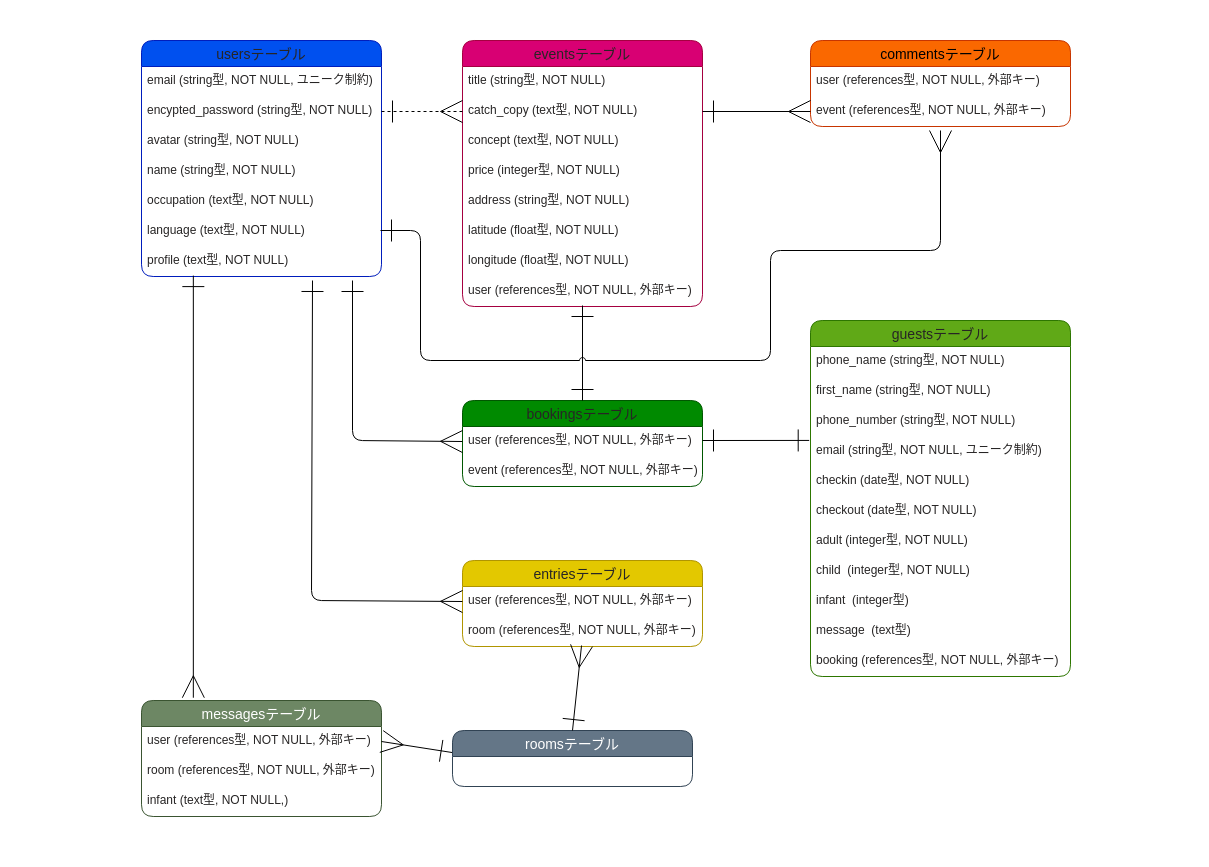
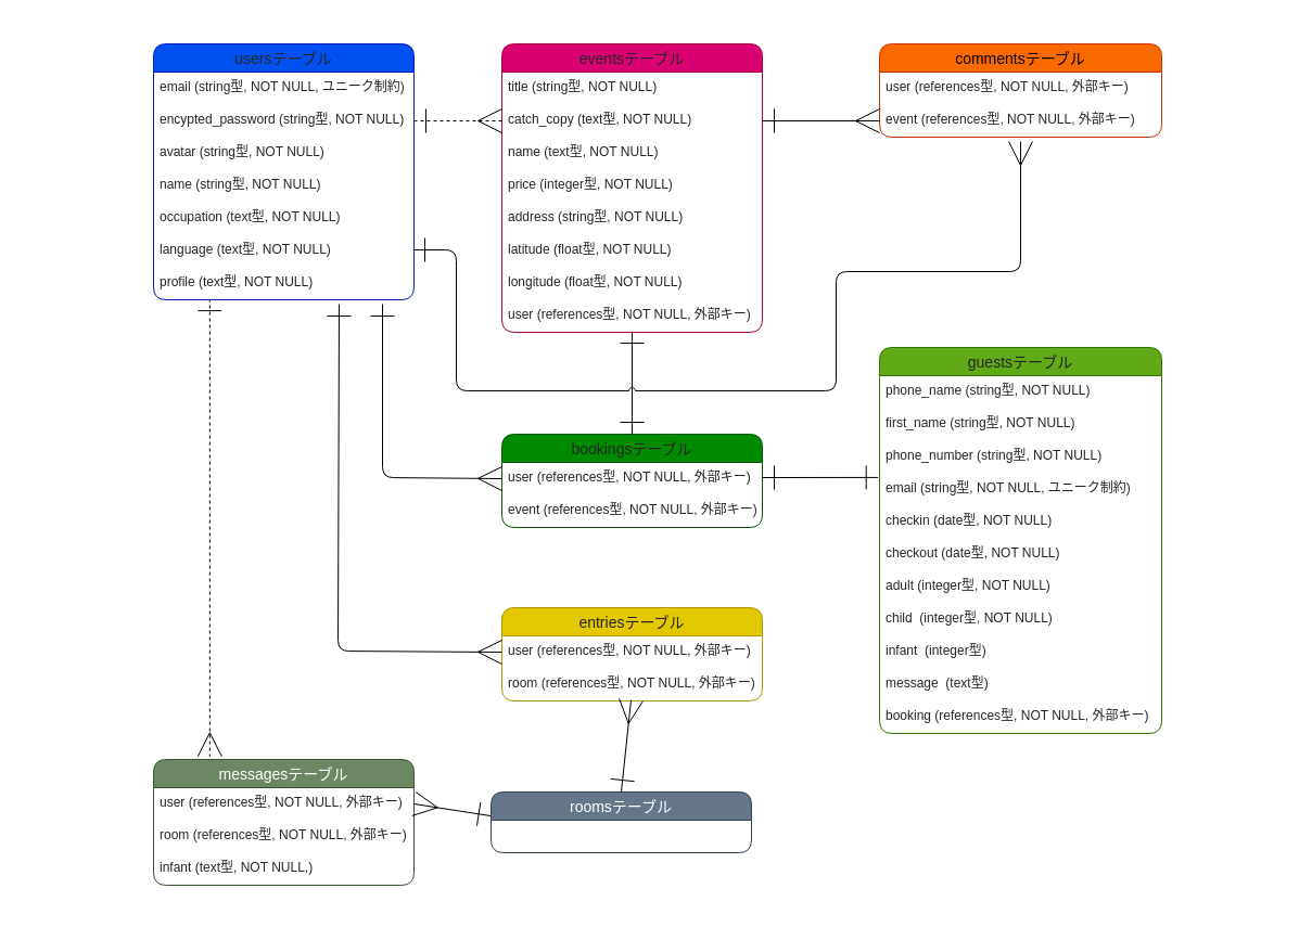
  <mxCell id="0" />
  <mxCell id="1" parent="0" />
  <mxCell id="2" value="usersテーブル" style="swimlane;fontStyle=0;childLayout=stackLayout;horizontal=1;startSize=26;horizontalStack=0;resizeParent=1;resizeParentMax=0;resizeLast=0;collapsible=1;marginBottom=0;align=center;fontSize=14;fillColor=#0050ef;fontColor=#272525;strokeColor=#001DBC;rounded=1;swimlaneFillColor=#FFFFFF;" parent="1" vertex="1"><mxGeometry x="141" y="40" width="240" height="236" as="geometry" /></mxCell>
  <mxCell id="3" value="email (string型, NOT NULL, ユニーク制約)" style="text;strokeColor=none;fillColor=none;spacingLeft=4;spacingRight=4;overflow=hidden;rotatable=0;points=[[0,0.5],[1,0.5]];portConstraint=eastwest;fontSize=12;rounded=1;fontColor=#272525;" parent="2" vertex="1"><mxGeometry y="26" width="240" height="30" as="geometry" /></mxCell>
  <mxCell id="4" value="encypted_password (string型, NOT NULL)" style="text;strokeColor=none;fillColor=none;spacingLeft=4;spacingRight=4;overflow=hidden;rotatable=0;points=[[0,0.5],[1,0.5]];portConstraint=eastwest;fontSize=12;rounded=1;fontColor=#272525;" parent="2" vertex="1"><mxGeometry y="56" width="240" height="30" as="geometry" /></mxCell>
  <mxCell id="5" value="avatar (string型, NOT NULL)" style="text;strokeColor=none;fillColor=none;spacingLeft=4;spacingRight=4;overflow=hidden;rotatable=0;points=[[0,0.5],[1,0.5]];portConstraint=eastwest;fontSize=12;rounded=1;fontColor=#272525;" parent="2" vertex="1"><mxGeometry y="86" width="240" height="30" as="geometry" /></mxCell>
  <mxCell id="6" value="name (string型, NOT NULL)" style="text;strokeColor=none;fillColor=none;spacingLeft=4;spacingRight=4;overflow=hidden;rotatable=0;points=[[0,0.5],[1,0.5]];portConstraint=eastwest;fontSize=12;rounded=1;fontColor=#272525;" parent="2" vertex="1"><mxGeometry y="116" width="240" height="30" as="geometry" /></mxCell>
  <mxCell id="7" value="occupation (text型, NOT NULL)" style="text;strokeColor=none;fillColor=none;spacingLeft=4;spacingRight=4;overflow=hidden;rotatable=0;points=[[0,0.5],[1,0.5]];portConstraint=eastwest;fontSize=12;rounded=1;fontColor=#272525;" parent="2" vertex="1"><mxGeometry y="146" width="240" height="30" as="geometry" /></mxCell>
  <mxCell id="8" value="language (text型, NOT NULL)" style="text;strokeColor=none;fillColor=none;spacingLeft=4;spacingRight=4;overflow=hidden;rotatable=0;points=[[0,0.5],[1,0.5]];portConstraint=eastwest;fontSize=12;rounded=1;fontColor=#272525;" parent="2" vertex="1"><mxGeometry y="176" width="240" height="30" as="geometry" /></mxCell>
  <mxCell id="9" value="profile (text型, NOT NULL)" style="text;strokeColor=none;fillColor=none;spacingLeft=4;spacingRight=4;overflow=hidden;rotatable=0;points=[[0,0.5],[1,0.5]];portConstraint=eastwest;fontSize=12;rounded=1;fontColor=#272525;" parent="2" vertex="1"><mxGeometry y="206" width="240" height="30" as="geometry" /></mxCell>
  <mxCell id="10" value="eventsテーブル" style="swimlane;fontStyle=0;childLayout=stackLayout;horizontal=1;startSize=26;horizontalStack=0;resizeParent=1;resizeParentMax=0;resizeLast=0;collapsible=1;marginBottom=0;align=center;fontSize=14;fillColor=#d80073;fontColor=#272525;strokeColor=#A50040;rounded=1;labelBackgroundColor=none;swimlaneFillColor=#FFFFFF;" parent="1" vertex="1"><mxGeometry x="462" y="40" width="240" height="266" as="geometry" /></mxCell>
  <mxCell id="11" value="title (string型, NOT NULL)" style="text;strokeColor=none;fillColor=none;spacingLeft=4;spacingRight=4;overflow=hidden;rotatable=0;points=[[0,0.5],[1,0.5]];portConstraint=eastwest;fontSize=12;rounded=1;fontColor=#272525;" parent="10" vertex="1"><mxGeometry y="26" width="240" height="30" as="geometry" /></mxCell>
  <mxCell id="12" value="catch_copy (text型, NOT NULL)&#10; " style="text;strokeColor=none;fillColor=none;spacingLeft=4;spacingRight=4;overflow=hidden;rotatable=0;points=[[0,0.5],[1,0.5]];portConstraint=eastwest;fontSize=12;rounded=1;fontColor=#272525;" parent="10" vertex="1"><mxGeometry y="56" width="240" height="30" as="geometry" /></mxCell>
- <mxCell id="13" value="concept (text型, NOT NULL)&#10; " style="text;strokeColor=none;fillColor=none;spacingLeft=4;spacingRight=4;overflow=hidden;rotatable=0;points=[[0,0.5],[1,0.5]];portConstraint=eastwest;fontSize=12;rounded=1;fontColor=#272525;" parent="10" vertex="1"><mxGeometry y="86" width="240" height="30" as="geometry" /></mxCell>
+ <mxCell id="13" value="name (text型, NOT NULL)&#10; " style="text;strokeColor=none;fillColor=none;spacingLeft=4;spacingRight=4;overflow=hidden;rotatable=0;points=[[0,0.5],[1,0.5]];portConstraint=eastwest;fontSize=12;rounded=1;fontColor=#272525;" parent="10" vertex="1"><mxGeometry y="86" width="240" height="30" as="geometry" /></mxCell>
  <mxCell id="14" value="price (integer型, NOT NULL)" style="text;strokeColor=none;fillColor=none;spacingLeft=4;spacingRight=4;overflow=hidden;rotatable=0;points=[[0,0.5],[1,0.5]];portConstraint=eastwest;fontSize=12;rounded=1;fontColor=#272525;" parent="10" vertex="1"><mxGeometry y="116" width="240" height="30" as="geometry" /></mxCell>
  <mxCell id="15" value="address (string型, NOT NULL)" style="text;strokeColor=none;fillColor=none;spacingLeft=4;spacingRight=4;overflow=hidden;rotatable=0;points=[[0,0.5],[1,0.5]];portConstraint=eastwest;fontSize=12;rounded=1;fontColor=#272525;" parent="10" vertex="1"><mxGeometry y="146" width="240" height="30" as="geometry" /></mxCell>
  <mxCell id="16" value="latitude (float型, NOT NULL)" style="text;strokeColor=none;fillColor=none;spacingLeft=4;spacingRight=4;overflow=hidden;rotatable=0;points=[[0,0.5],[1,0.5]];portConstraint=eastwest;fontSize=12;rounded=1;fontColor=#272525;" parent="10" vertex="1"><mxGeometry y="176" width="240" height="30" as="geometry" /></mxCell>
  <mxCell id="17" value="longitude (float型, NOT NULL)" style="text;strokeColor=none;fillColor=none;spacingLeft=4;spacingRight=4;overflow=hidden;rotatable=0;points=[[0,0.5],[1,0.5]];portConstraint=eastwest;fontSize=12;rounded=1;fontColor=#272525;" parent="10" vertex="1"><mxGeometry y="206" width="240" height="30" as="geometry" /></mxCell>
  <mxCell id="18" value="user (references型, NOT NULL, 外部キー)" style="text;strokeColor=none;fillColor=none;spacingLeft=4;spacingRight=4;overflow=hidden;rotatable=0;points=[[0,0.5],[1,0.5]];portConstraint=eastwest;fontSize=12;rounded=1;fontColor=#272525;" parent="10" vertex="1"><mxGeometry y="236" width="240" height="30" as="geometry" /></mxCell>
  <mxCell id="19" style="edgeStyle=none;html=1;entryX=0;entryY=0.5;entryDx=0;entryDy=0;startArrow=ERone;startFill=0;strokeColor=#000000;endArrow=ERmany;endFill=0;endSize=20;startSize=20;fontColor=#272525;dashed=1;" parent="1" source="4" target="12" edge="1"><mxGeometry relative="1" as="geometry"><mxPoint x="381" y="171" as="sourcePoint" /><mxPoint x="489.08" y="201.02" as="targetPoint" /></mxGeometry></mxCell>
  <mxCell id="20" value="bookingsテーブル" style="swimlane;fontStyle=0;childLayout=stackLayout;horizontal=1;startSize=26;horizontalStack=0;resizeParent=1;resizeParentMax=0;resizeLast=0;collapsible=1;marginBottom=0;align=center;fontSize=14;fillColor=#008a00;fontColor=#272525;strokeColor=#005700;rounded=1;swimlaneFillColor=#FFFFFF;" parent="1" vertex="1"><mxGeometry x="462" y="400" width="240" height="86" as="geometry" /></mxCell>
  <mxCell id="21" value="user (references型, NOT NULL, 外部キー)" style="text;strokeColor=none;fillColor=none;spacingLeft=4;spacingRight=4;overflow=hidden;rotatable=0;points=[[0,0.5],[1,0.5]];portConstraint=eastwest;fontSize=12;rounded=1;fontColor=#272525;" parent="20" vertex="1"><mxGeometry y="26" width="240" height="30" as="geometry" /></mxCell>
  <mxCell id="22" value="event (references型, NOT NULL, 外部キー)" style="text;strokeColor=none;fillColor=none;spacingLeft=4;spacingRight=4;overflow=hidden;rotatable=0;points=[[0,0.5],[1,0.5]];portConstraint=eastwest;fontSize=12;rounded=1;fontColor=#272525;" parent="20" vertex="1"><mxGeometry y="56" width="240" height="30" as="geometry" /></mxCell>
  <mxCell id="23" style="edgeStyle=none;html=1;entryX=0;entryY=0.5;entryDx=0;entryDy=0;endArrow=ERmany;endFill=0;startArrow=ERone;startFill=0;endSize=20;startSize=20;fontColor=#272525;strokeColor=#000000;" parent="1" target="21" edge="1"><mxGeometry relative="1" as="geometry"><mxPoint x="352" y="280" as="sourcePoint" /><mxPoint x="621" y="400" as="targetPoint" /><Array as="points"><mxPoint x="352" y="440" /></Array></mxGeometry></mxCell>
  <mxCell id="24" value="" style="fontSize=12;html=1;endArrow=ERone;startArrow=ERone;exitX=0.5;exitY=0;exitDx=0;exitDy=0;startFill=0;endFill=0;endSize=20;startSize=20;entryX=0.5;entryY=0.967;entryDx=0;entryDy=0;entryPerimeter=0;fontColor=#272525;strokeColor=#000000;" parent="1" source="20" target="18" edge="1"><mxGeometry width="100" height="100" relative="1" as="geometry"><mxPoint x="461" y="490" as="sourcePoint" /><mxPoint x="621" y="310" as="targetPoint" /></mxGeometry></mxCell>
  <mxCell id="25" value="entriesテーブル" style="swimlane;fontStyle=0;childLayout=stackLayout;horizontal=1;startSize=26;horizontalStack=0;resizeParent=1;resizeParentMax=0;resizeLast=0;collapsible=1;marginBottom=0;align=center;fontSize=14;fillColor=#e3c800;fontColor=#272525;strokeColor=#B09500;rounded=1;swimlaneFillColor=#FFFFFF;" parent="1" vertex="1"><mxGeometry x="462" y="560" width="240" height="86" as="geometry" /></mxCell>
  <mxCell id="26" value="user (references型, NOT NULL, 外部キー)" style="text;strokeColor=none;fillColor=none;spacingLeft=4;spacingRight=4;overflow=hidden;rotatable=0;points=[[0,0.5],[1,0.5]];portConstraint=eastwest;fontSize=12;rounded=1;fontColor=#272525;" parent="25" vertex="1"><mxGeometry y="26" width="240" height="30" as="geometry" /></mxCell>
  <mxCell id="27" value="room (references型, NOT NULL, 外部キー)" style="text;strokeColor=none;fillColor=none;spacingLeft=4;spacingRight=4;overflow=hidden;rotatable=0;points=[[0,0.5],[1,0.5]];portConstraint=eastwest;fontSize=12;rounded=1;fontColor=#272525;" parent="25" vertex="1"><mxGeometry y="56" width="240" height="30" as="geometry" /></mxCell>
  <mxCell id="28" value="roomsテーブル" style="swimlane;fontStyle=0;childLayout=stackLayout;horizontal=1;startSize=26;horizontalStack=0;resizeParent=1;resizeParentMax=0;resizeLast=0;collapsible=1;marginBottom=0;align=center;fontSize=14;fillColor=#647687;strokeColor=#314354;rounded=1;swimlaneFillColor=#FFFFFF;fontColor=#ffffff;" parent="1" vertex="1"><mxGeometry x="452" y="730" width="240" height="56" as="geometry" /></mxCell>
  <mxCell id="29" value="messagesテーブル" style="swimlane;fontStyle=0;childLayout=stackLayout;horizontal=1;startSize=26;horizontalStack=0;resizeParent=1;resizeParentMax=0;resizeLast=0;collapsible=1;marginBottom=0;align=center;fontSize=14;fillColor=#6d8764;fontColor=#ffffff;strokeColor=#3A5431;rounded=1;swimlaneFillColor=#FFFFFF;" parent="1" vertex="1"><mxGeometry x="141" y="700" width="240" height="116" as="geometry" /></mxCell>
  <mxCell id="30" value="user (references型, NOT NULL, 外部キー)" style="text;strokeColor=none;fillColor=none;spacingLeft=4;spacingRight=4;overflow=hidden;rotatable=0;points=[[0,0.5],[1,0.5]];portConstraint=eastwest;fontSize=12;rounded=1;fontColor=#272525;" parent="29" vertex="1"><mxGeometry y="26" width="240" height="30" as="geometry" /></mxCell>
  <mxCell id="31" value="room (references型, NOT NULL, 外部キー)" style="text;strokeColor=none;fillColor=none;spacingLeft=4;spacingRight=4;overflow=hidden;rotatable=0;points=[[0,0.5],[1,0.5]];portConstraint=eastwest;fontSize=12;rounded=1;fontColor=#272525;" parent="29" vertex="1"><mxGeometry y="56" width="240" height="30" as="geometry" /></mxCell>
  <mxCell id="32" value="infant (text型, NOT NULL,)" style="text;strokeColor=none;fillColor=none;spacingLeft=4;spacingRight=4;overflow=hidden;rotatable=0;points=[[0,0.5],[1,0.5]];portConstraint=eastwest;fontSize=12;rounded=1;fontColor=#272525;" parent="29" vertex="1"><mxGeometry y="86" width="240" height="30" as="geometry" /></mxCell>
  <mxCell id="33" style="edgeStyle=none;html=1;entryX=1;entryY=0.5;entryDx=0;entryDy=0;endArrow=ERmany;endFill=0;startArrow=ERone;startFill=0;endSize=20;startSize=20;exitX=-0.002;exitY=0.393;exitDx=0;exitDy=0;exitPerimeter=0;fontColor=#272525;strokeColor=#000000;" parent="1" source="28" target="30" edge="1"><mxGeometry relative="1" as="geometry"><mxPoint x="496" y="742" as="sourcePoint" /><mxPoint x="531" y="650" as="targetPoint" /></mxGeometry></mxCell>
  <mxCell id="34" style="edgeStyle=none;html=1;endArrow=ERmany;endFill=0;startArrow=ERone;startFill=0;endSize=20;startSize=20;exitX=0.5;exitY=0;exitDx=0;exitDy=0;entryX=0.496;entryY=0.967;entryDx=0;entryDy=0;entryPerimeter=0;fontColor=#272525;strokeColor=#000000;" parent="1" source="28" target="27" edge="1"><mxGeometry relative="1" as="geometry"><mxPoint x="391" y="451" as="sourcePoint" /><mxPoint x="621" y="650" as="targetPoint" /></mxGeometry></mxCell>
- <mxCell id="35" style="edgeStyle=none;html=1;endArrow=ERmany;endFill=0;startArrow=ERone;startFill=0;endSize=20;startSize=20;entryX=0.216;entryY=-0.024;entryDx=0;entryDy=0;entryPerimeter=0;fontColor=#272525;strokeColor=#000000;exitX=0.216;exitY=0.97;exitDx=0;exitDy=0;exitPerimeter=0;" parent="1" target="29" edge="1" source="9"><mxGeometry relative="1" as="geometry"><mxPoint x="192" y="280" as="sourcePoint" /><mxPoint x="192" y="690" as="targetPoint" /></mxGeometry></mxCell>
+ <mxCell id="35" style="edgeStyle=none;html=1;endArrow=ERmany;endFill=0;startArrow=ERone;startFill=0;endSize=20;startSize=20;entryX=0.216;entryY=-0.024;entryDx=0;entryDy=0;entryPerimeter=0;fontColor=#272525;strokeColor=#000000;exitX=0.216;exitY=0.97;exitDx=0;exitDy=0;exitPerimeter=0;dashed=1;" parent="1" target="29" edge="1" source="9"><mxGeometry relative="1" as="geometry"><mxPoint x="192" y="280" as="sourcePoint" /><mxPoint x="192" y="690" as="targetPoint" /></mxGeometry></mxCell>
  <mxCell id="36" style="edgeStyle=none;html=1;endArrow=ERmany;endFill=0;startArrow=ERone;startFill=0;endSize=20;startSize=20;fontColor=#272525;strokeColor=#000000;" parent="1" edge="1"><mxGeometry relative="1" as="geometry"><mxPoint x="312" y="280" as="sourcePoint" /><mxPoint x="462" y="601" as="targetPoint" /><Array as="points"><mxPoint x="311" y="600" /></Array></mxGeometry></mxCell>
  <mxCell id="37" value="guestsテーブル" style="swimlane;fontStyle=0;childLayout=stackLayout;horizontal=1;startSize=26;horizontalStack=0;resizeParent=1;resizeParentMax=0;resizeLast=0;collapsible=1;marginBottom=0;align=center;fontSize=14;fillColor=#60a917;fontColor=#272525;strokeColor=#2D7600;rounded=1;swimlaneFillColor=#FFFFFF;" parent="1" vertex="1"><mxGeometry x="810" y="320" width="260" height="356" as="geometry" /></mxCell>
  <mxCell id="38" value="phone_name (string型, NOT NULL)" style="text;strokeColor=none;fillColor=none;spacingLeft=4;spacingRight=4;overflow=hidden;rotatable=0;points=[[0,0.5],[1,0.5]];portConstraint=eastwest;fontSize=12;rounded=1;fontColor=#272525;" parent="37" vertex="1"><mxGeometry y="26" width="260" height="30" as="geometry" /></mxCell>
  <mxCell id="39" value="first_name (string型, NOT NULL)" style="text;strokeColor=none;fillColor=none;spacingLeft=4;spacingRight=4;overflow=hidden;rotatable=0;points=[[0,0.5],[1,0.5]];portConstraint=eastwest;fontSize=12;rounded=1;fontColor=#272525;" parent="37" vertex="1"><mxGeometry y="56" width="260" height="30" as="geometry" /></mxCell>
  <mxCell id="40" value="phone_number (string型, NOT NULL)" style="text;strokeColor=none;fillColor=none;spacingLeft=4;spacingRight=4;overflow=hidden;rotatable=0;points=[[0,0.5],[1,0.5]];portConstraint=eastwest;fontSize=12;rounded=1;fontColor=#272525;" parent="37" vertex="1"><mxGeometry y="86" width="260" height="30" as="geometry" /></mxCell>
  <mxCell id="41" value="email (string型, NOT NULL, ユニーク制約)" style="text;strokeColor=none;fillColor=none;spacingLeft=4;spacingRight=4;overflow=hidden;rotatable=0;points=[[0,0.5],[1,0.5]];portConstraint=eastwest;fontSize=12;rounded=1;fontColor=#272525;" vertex="1" parent="37"><mxGeometry y="116" width="260" height="30" as="geometry" /></mxCell>
  <mxCell id="42" value="checkin (date型, NOT NULL)" style="text;strokeColor=none;fillColor=none;spacingLeft=4;spacingRight=4;overflow=hidden;rotatable=0;points=[[0,0.5],[1,0.5]];portConstraint=eastwest;fontSize=12;rounded=1;fontColor=#272525;" parent="37" vertex="1"><mxGeometry y="146" width="260" height="30" as="geometry" /></mxCell>
  <mxCell id="43" value="checkout (date型, NOT NULL)" style="text;strokeColor=none;fillColor=none;spacingLeft=4;spacingRight=4;overflow=hidden;rotatable=0;points=[[0,0.5],[1,0.5]];portConstraint=eastwest;fontSize=12;rounded=1;fontColor=#272525;" parent="37" vertex="1"><mxGeometry y="176" width="260" height="30" as="geometry" /></mxCell>
  <mxCell id="44" value="adult (integer型, NOT NULL)" style="text;strokeColor=none;fillColor=none;spacingLeft=4;spacingRight=4;overflow=hidden;rotatable=0;points=[[0,0.5],[1,0.5]];portConstraint=eastwest;fontSize=12;rounded=1;fontColor=#272525;" parent="37" vertex="1"><mxGeometry y="206" width="260" height="30" as="geometry" /></mxCell>
  <mxCell id="45" value="child  (integer型, NOT NULL)" style="text;strokeColor=none;fillColor=none;spacingLeft=4;spacingRight=4;overflow=hidden;rotatable=0;points=[[0,0.5],[1,0.5]];portConstraint=eastwest;fontSize=12;rounded=1;fontColor=#272525;" parent="37" vertex="1"><mxGeometry y="236" width="260" height="30" as="geometry" /></mxCell>
  <mxCell id="46" value="infant  (integer型)" style="text;strokeColor=none;fillColor=none;spacingLeft=4;spacingRight=4;overflow=hidden;rotatable=0;points=[[0,0.5],[1,0.5]];portConstraint=eastwest;fontSize=12;rounded=1;fontColor=#272525;" parent="37" vertex="1"><mxGeometry y="266" width="260" height="30" as="geometry" /></mxCell>
  <mxCell id="47" value="message  (text型)" style="text;strokeColor=none;fillColor=none;spacingLeft=4;spacingRight=4;overflow=hidden;rotatable=0;points=[[0,0.5],[1,0.5]];portConstraint=eastwest;fontSize=12;rounded=1;fontColor=#272525;" vertex="1" parent="37"><mxGeometry y="296" width="260" height="30" as="geometry" /></mxCell>
  <mxCell id="48" value="booking (references型, NOT NULL, 外部キー)" style="text;strokeColor=none;fillColor=none;spacingLeft=4;spacingRight=4;overflow=hidden;rotatable=0;points=[[0,0.5],[1,0.5]];portConstraint=eastwest;fontSize=12;rounded=1;fontColor=#272525;" parent="37" vertex="1"><mxGeometry y="326" width="260" height="30" as="geometry" /></mxCell>
  <mxCell id="49" value="" style="fontSize=12;html=1;endArrow=ERone;startArrow=ERone;startFill=0;endFill=0;endSize=20;startSize=20;entryX=-0.005;entryY=0.131;entryDx=0;entryDy=0;entryPerimeter=0;fontColor=#272525;strokeColor=#000000;" parent="1" target="41" edge="1"><mxGeometry width="100" height="100" relative="1" as="geometry"><mxPoint x="702" y="440" as="sourcePoint" /><mxPoint x="631" y="315.01" as="targetPoint" /></mxGeometry></mxCell>
  <mxCell id="50" value="commentsテーブル" style="swimlane;fontStyle=0;childLayout=stackLayout;horizontal=1;startSize=26;horizontalStack=0;resizeParent=1;resizeParentMax=0;resizeLast=0;collapsible=1;marginBottom=0;align=center;fontSize=14;fillColor=#fa6800;fontColor=#000000;strokeColor=#C73500;rounded=1;swimlaneFillColor=#FFFFFF;" vertex="1" parent="1"><mxGeometry x="810" y="40" width="260" height="86" as="geometry" /></mxCell>
  <mxCell id="51" value="user (references型, NOT NULL, 外部キー)" style="text;strokeColor=none;fillColor=none;spacingLeft=4;spacingRight=4;overflow=hidden;rotatable=0;points=[[0,0.5],[1,0.5]];portConstraint=eastwest;fontSize=12;rounded=1;fontColor=#272525;" vertex="1" parent="50"><mxGeometry y="26" width="260" height="30" as="geometry" /></mxCell>
  <mxCell id="52" value="event (references型, NOT NULL, 外部キー)" style="text;strokeColor=none;fillColor=none;spacingLeft=4;spacingRight=4;overflow=hidden;rotatable=0;points=[[0,0.5],[1,0.5]];portConstraint=eastwest;fontSize=12;rounded=1;fontColor=#272525;" vertex="1" parent="50"><mxGeometry y="56" width="260" height="30" as="geometry" /></mxCell>
  <mxCell id="53" style="edgeStyle=none;html=1;endArrow=ERmany;endFill=0;startArrow=ERone;startFill=0;endSize=20;startSize=20;fontColor=#272525;strokeColor=#000000;exitX=1;exitY=0.5;exitDx=0;exitDy=0;entryX=0;entryY=0.5;entryDx=0;entryDy=0;" edge="1" parent="1" source="12" target="52"><mxGeometry relative="1" as="geometry"><mxPoint x="730" y="190" as="sourcePoint" /><mxPoint x="810" y="226" as="targetPoint" /></mxGeometry></mxCell>
  <mxCell id="54" style="edgeStyle=none;html=1;endArrow=ERmany;endFill=0;startArrow=ERone;startFill=0;endSize=20;startSize=20;fontColor=#272525;strokeColor=#000000;jumpStyle=arc;" edge="1" parent="1"><mxGeometry relative="1" as="geometry"><mxPoint x="380" y="230" as="sourcePoint" /><mxPoint x="940" y="130" as="targetPoint" /><Array as="points"><mxPoint x="420" y="230" /><mxPoint x="420" y="360" /><mxPoint x="770" y="360" /><mxPoint x="770" y="250" /><mxPoint x="940" y="250" /></Array></mxGeometry></mxCell>
  <mxCell id="55" value="" style="whiteSpace=wrap;html=1;aspect=fixed;strokeColor=none;fillColor=#FFFFFF;" vertex="1" parent="1"><mxGeometry width="80" height="80" as="geometry" x="20" y="20" /></mxCell>
  <mxCell id="56" value="" style="whiteSpace=wrap;html=1;aspect=fixed;fillColor=#FFFFFF;strokeColor=none;" vertex="1" parent="1"><mxGeometry x="1107" y="765" width="80" height="80" as="geometry" /></mxCell>
